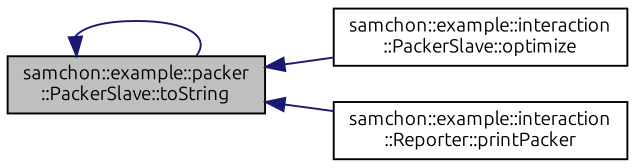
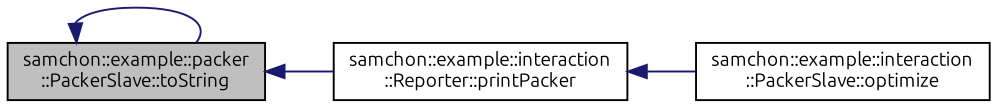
  digraph {
    fontname=Ubuntu
    rankdir=LR
    node [color=black fillcolor=white fontname=Ubuntu fontsize=10 shape=record style=filled]
    edge [color=midnightblue dir=back fontname=Ubuntu fontsize=10 labelfontname=Helvetica labelfontsize=10 style=solid]
    n1 [fillcolor=grey75 fontcolor=black height=0.2 label="samchon::example::packer\l::PackerSlave::toString" width=0.4]
    n2 [height=0.2 label="samchon::example::interaction\l::PackerSlave::optimize" width=0.4]
    n3 [height=0.2 label="samchon::example::interaction\l::Reporter::printPacker" width=0.4]
    n1 -> n1
-   n1 -> n2
+   n3 -> n2
    n1 -> n3
  }
